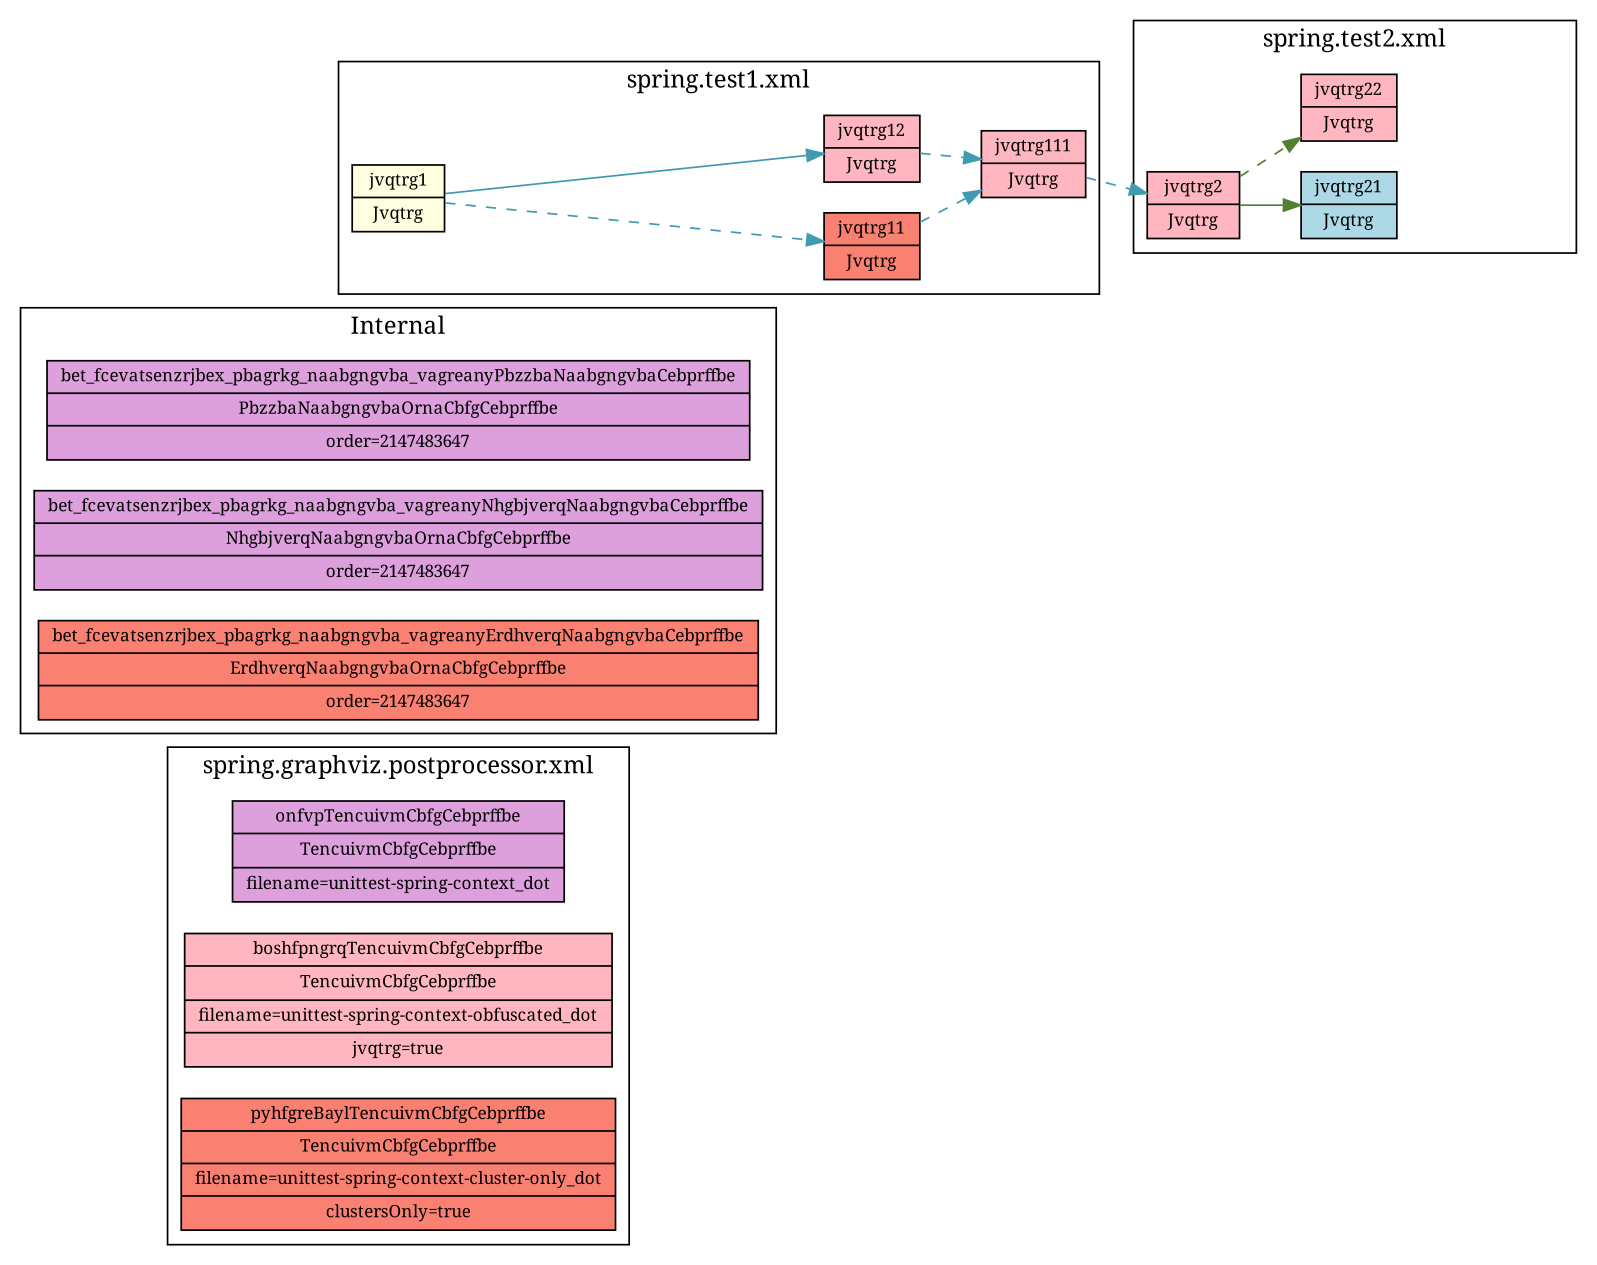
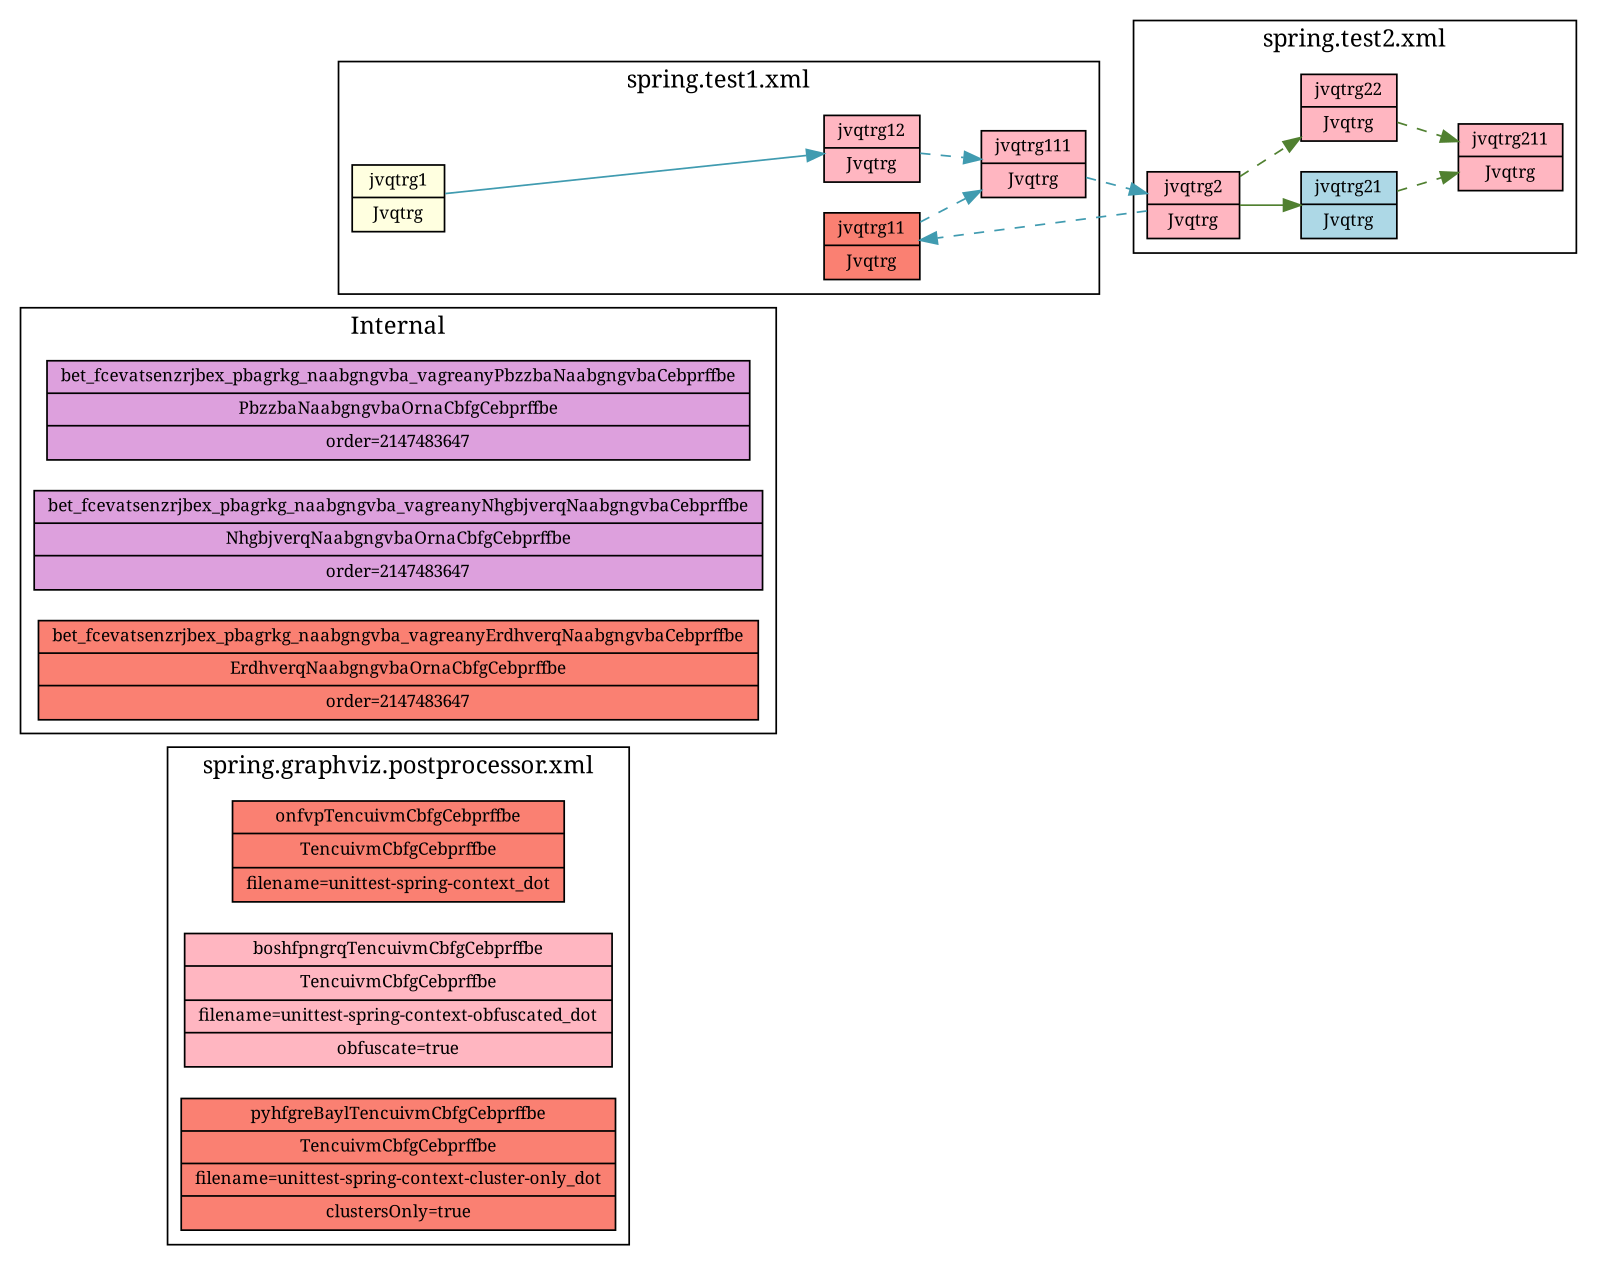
  digraph {
    fontname="Noto Serif"
    rankdir=LR
    node [fillcolor=lightpink fontname="Noto Serif" fontsize=10 shape=record style=filled]
    edge [color="#409bb0" fontname="Noto Serif" fontsize=9 style=dashed]
-   n1 [fillcolor=plum label="onfvpTencuivmCbfgCebprffbe | TencuivmCbfgCebprffbe | filename=unittest-spring-context_dot"]
-   n2 [label="boshfpngrqTencuivmCbfgCebprffbe | TencuivmCbfgCebprffbe | filename=unittest-spring-context-obfuscated_dot | jvqtrg=true"]
+   n1 [fillcolor=salmon label="onfvpTencuivmCbfgCebprffbe | TencuivmCbfgCebprffbe | filename=unittest-spring-context_dot"]
+   n2 [label="boshfpngrqTencuivmCbfgCebprffbe | TencuivmCbfgCebprffbe | filename=unittest-spring-context-obfuscated_dot | obfuscate=true"]
    n3 [fillcolor=salmon label="pyhfgreBaylTencuivmCbfgCebprffbe | TencuivmCbfgCebprffbe | filename=unittest-spring-context-cluster-only_dot | clustersOnly=true"]
    n4 [fillcolor=plum label="bet_fcevatsenzrjbex_pbagrkg_naabgngvba_vagreanyPbzzbaNaabgngvbaCebprffbe | PbzzbaNaabgngvbaOrnaCbfgCebprffbe | order=2147483647"]
    n5 [fillcolor=plum label="bet_fcevatsenzrjbex_pbagrkg_naabgngvba_vagreanyNhgbjverqNaabgngvbaCebprffbe | NhgbjverqNaabgngvbaOrnaCbfgCebprffbe | order=2147483647"]
    n6 [fillcolor=salmon label="bet_fcevatsenzrjbex_pbagrkg_naabgngvba_vagreanyErdhverqNaabgngvbaCebprffbe | ErdhverqNaabgngvbaOrnaCbfgCebprffbe | order=2147483647"]
    n7 [fillcolor=lightyellow label="jvqtrg1 | Jvqtrg"]
    n8 [fillcolor=salmon label="jvqtrg11 | Jvqtrg"]
    n9 [label="jvqtrg12 | Jvqtrg"]
    n10 [label="jvqtrg111 | Jvqtrg"]
    n11 [label="jvqtrg2 | Jvqtrg"]
    n12 [fillcolor=lightblue label="jvqtrg21 | Jvqtrg"]
    n13 [label="jvqtrg22 | Jvqtrg"]
+   n14 [label="jvqtrg211 | Jvqtrg"]
    subgraph cluster_1 {
      label="spring.graphviz.postprocessor.xml"
      n1
      n2
      n3
    }
    subgraph cluster_2 {
      label=Internal
      n4
      n5
      n6
    }
    subgraph cluster_3 {
      label="spring.test1.xml"
      n7
      n8
      n9
      n10
    }
    subgraph cluster_4 {
      label="spring.test2.xml"
      n11
      n12
      n13
+     n14
    }
-   n7 -> n8
+   n11 -> n8
    n7 -> n9 [style=solid]
    n8 -> n10
    n9 -> n10
    n10 -> n11
    n11 -> n12 [color="#508030" style=solid]
    n11 -> n13 [color="#508030"]
+   n12 -> n14 [color="#508030"]
+   n13 -> n14 [color="#508030"]
  }
